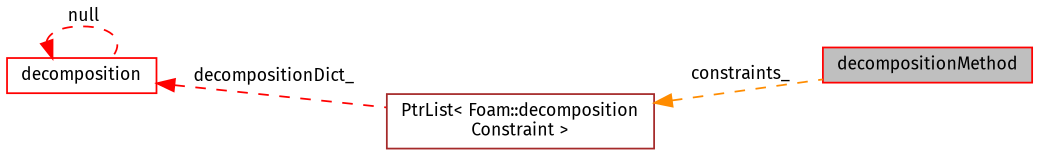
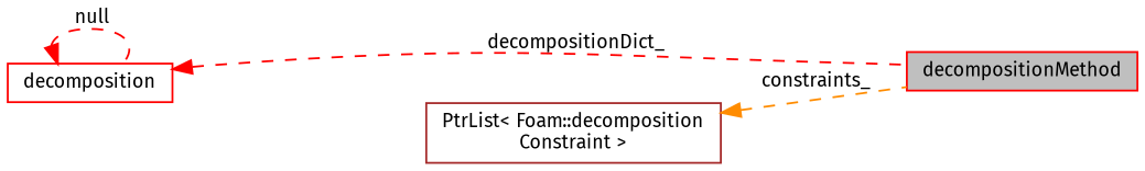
  digraph {
    fontname="Fira Sans"
    rankdir=LR
    node [color=red fontname="Fira Sans" fontsize=10 shape=record]
    edge [color=red dir=back fontname="Fira Sans" fontsize=10 labelfontname=Helvetica labelfontsize=10 style=dashed]
    n1 [fillcolor=grey75 fontcolor=black height=0.2 label=decompositionMethod style=filled width=0.4]
    n2 [height=0.2 label=decomposition width=0.4]
    n3 [color=brown height=0.2 label="PtrList\< Foam::decomposition\lConstraint \>" width=0.4]
-   n2 -> n3 [label=" decompositionDict_"]
+   n2 -> n1 [label=" decompositionDict_"]
    n2 -> n2 [label=" null"]
    n3 -> n1 [color=darkorange label=" constraints_"]
  }
